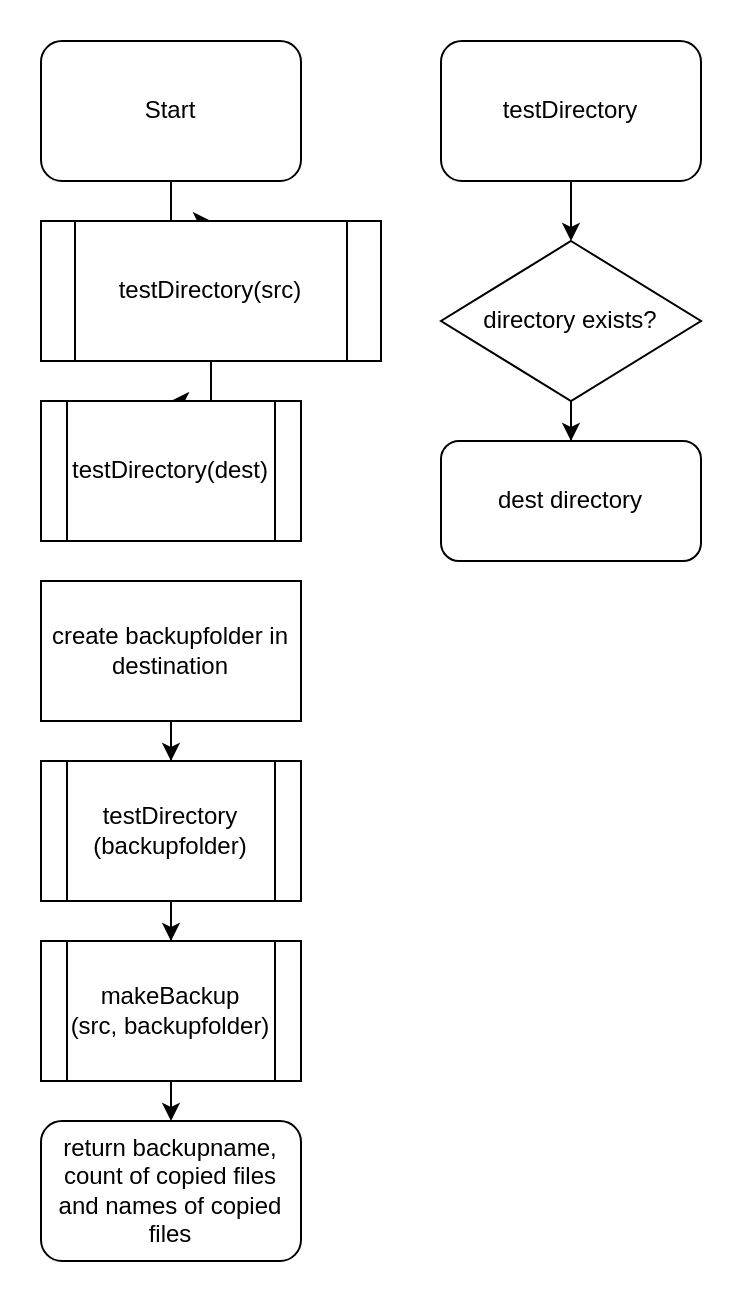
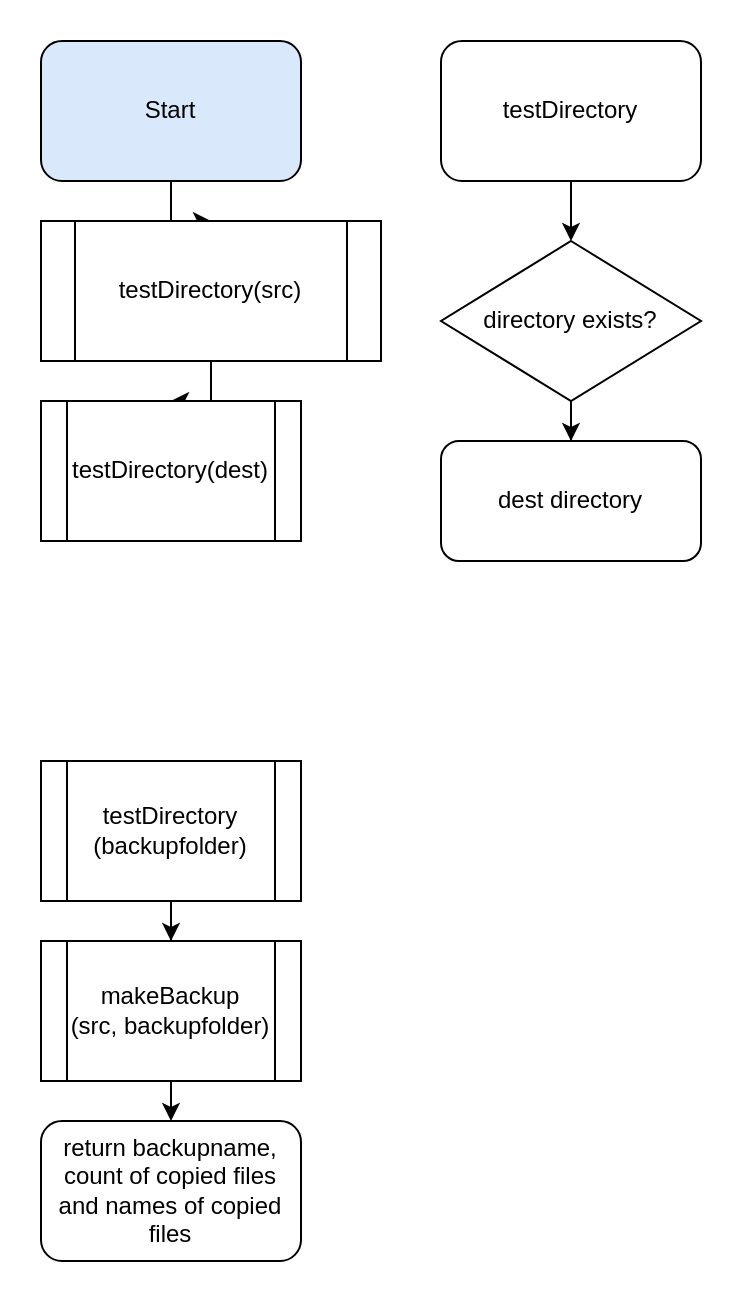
  <mxCell id="0" />
  <mxCell id="1" parent="0" />
  <mxCell id="2" value="" style="edgeStyle=orthogonalEdgeStyle;rounded=0;orthogonalLoop=1;jettySize=auto;html=1;" edge="1" parent="1" source="3" target="5"><mxGeometry relative="1" as="geometry" /></mxCell>
- <mxCell id="3" value="Start" style="rounded=1;whiteSpace=wrap;html=1;" vertex="1" parent="1"><mxGeometry x="20" y="20" width="130" height="70" as="geometry" /></mxCell>
+ <mxCell id="3" value="Start" style="rounded=1;whiteSpace=wrap;html=1;fillColor=#dae8fc;" vertex="1" parent="1"><mxGeometry x="20" y="20" width="130" height="70" as="geometry" /></mxCell>
  <mxCell id="4" value="" style="edgeStyle=orthogonalEdgeStyle;rounded=0;orthogonalLoop=1;jettySize=auto;html=1;" edge="1" parent="1" source="5" target="6"><mxGeometry relative="1" as="geometry" /></mxCell>
  <mxCell id="5" value="testDirectory(src)" style="shape=process;whiteSpace=wrap;html=1;backgroundOutline=1;" vertex="1" parent="1"><mxGeometry x="20" y="110" width="170" height="70" as="geometry" /></mxCell>
  <mxCell id="6" value="testDirectory(dest)" style="shape=process;whiteSpace=wrap;html=1;backgroundOutline=1;" vertex="1" parent="1"><mxGeometry x="20" y="200" width="130" height="70" as="geometry" /></mxCell>
  <mxCell id="7" value="" style="edgeStyle=orthogonalEdgeStyle;rounded=0;orthogonalLoop=1;jettySize=auto;html=1;" edge="1" parent="1" source="8" target="10"><mxGeometry relative="1" as="geometry" /></mxCell>
  <mxCell id="8" value="testDirectory" style="rounded=1;whiteSpace=wrap;html=1;" vertex="1" parent="1"><mxGeometry x="220" y="20" width="130" height="70" as="geometry" /></mxCell>
  <mxCell id="9" value="" style="edgeStyle=orthogonalEdgeStyle;rounded=0;orthogonalLoop=1;jettySize=auto;html=1;" edge="1" parent="1" source="10" target="11"><mxGeometry relative="1" as="geometry" /></mxCell>
  <mxCell id="10" value="directory exists?" style="rhombus;whiteSpace=wrap;html=1;" vertex="1" parent="1"><mxGeometry x="220" y="120" width="130" height="80" as="geometry" /></mxCell>
  <mxCell id="11" value="dest directory" style="rounded=1;whiteSpace=wrap;html=1;" vertex="1" parent="1"><mxGeometry x="220" y="220" width="130" height="60" as="geometry" /></mxCell>
- <mxCell id="12" value="" style="edgeStyle=orthogonalEdgeStyle;rounded=0;orthogonalLoop=1;jettySize=auto;html=1;" edge="1" parent="1" source="13" target="15"><mxGeometry relative="1" as="geometry" /></mxCell>
- <mxCell id="13" value="create backupfolder in destination" style="rounded=0;whiteSpace=wrap;html=1;" vertex="1" parent="1"><mxGeometry x="20" y="290" width="130" height="70" as="geometry" /></mxCell>
  <mxCell id="14" value="" style="edgeStyle=orthogonalEdgeStyle;rounded=0;orthogonalLoop=1;jettySize=auto;html=1;" edge="1" parent="1" source="15" target="17"><mxGeometry relative="1" as="geometry" /></mxCell>
  <mxCell id="15" value="testDirectory&lt;br&gt;(backupfolder)" style="shape=process;whiteSpace=wrap;html=1;backgroundOutline=1;" vertex="1" parent="1"><mxGeometry x="20" y="380" width="130" height="70" as="geometry" /></mxCell>
  <mxCell id="16" value="" style="edgeStyle=orthogonalEdgeStyle;rounded=0;orthogonalLoop=1;jettySize=auto;html=1;" edge="1" parent="1" source="17"><mxGeometry relative="1" as="geometry"><mxPoint x="85" y="560" as="targetPoint" /></mxGeometry></mxCell>
  <mxCell id="17" value="makeBackup&lt;br&gt;(src, backupfolder)" style="shape=process;whiteSpace=wrap;html=1;backgroundOutline=1;" vertex="1" parent="1"><mxGeometry x="20" y="470" width="130" height="70" as="geometry" /></mxCell>
  <mxCell id="18" value="return backupname, count of copied files and names of copied files" style="rounded=1;whiteSpace=wrap;html=1;" vertex="1" parent="1"><mxGeometry x="20" y="560" width="130" height="70" as="geometry" /></mxCell>
